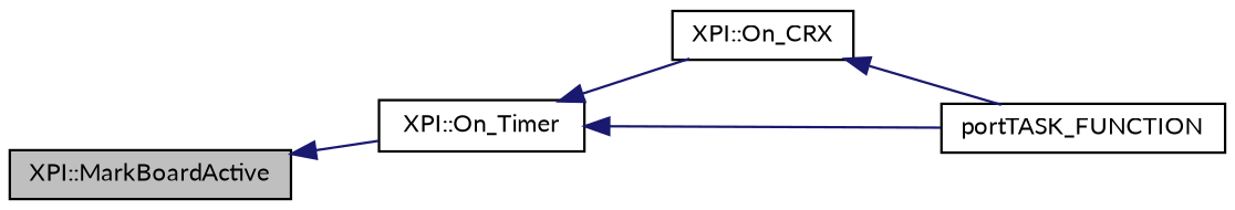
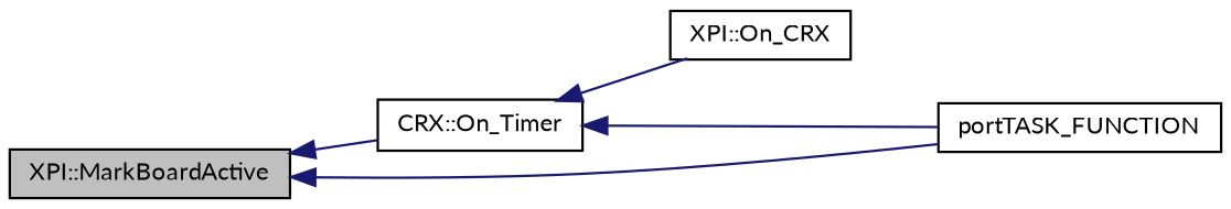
  digraph {
    fontname=Lato
    rankdir=LR
    node [color=black fontname=Lato fontsize=10 shape=record]
    edge [color=midnightblue dir=back fontname=Lato fontsize=10 labelfontname=FreeSans labelfontsize=10 style=solid]
    n1 [fillcolor=grey75 fontcolor=black height=0.2 label="XPI::MarkBoardActive" style=filled width=0.4]
-   n2 [height=0.2 label="XPI::On_Timer" width=0.4]
+   n2 [height=0.2 label="CRX::On_Timer" width=0.4]
    n3 [height=0.2 label="XPI::On_CRX" width=0.4]
    n4 [height=0.2 label=portTASK_FUNCTION width=0.4]
    n1 -> n2
    n2 -> n3
    n2 -> n4
-   n3 -> n4
+   n1 -> n4
  }
